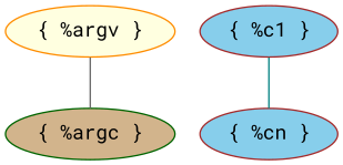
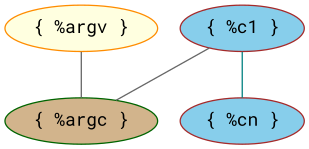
  graph {
    fontname="Roboto Mono"
    node [color=brown fillcolor=skyblue fontname="Roboto Mono" style=filled]
    edge [fontname="Roboto Mono"]
    "{ %argc }" [color=darkgreen fillcolor=tan]
    "{ %cn }"
    "{ %argv }" [color=darkorange fillcolor=lightyellow]
    "{ %c1 }"
    subgraph sub_1 {
      rank=same
      "{ %argc }"
      "{ %cn }"
    }
    subgraph sub_2 {
      rank=same
      "{ %argv }"
      "{ %c1 }"
    }
    "{ %argv }" -- "{ %argc }" [color=gray40]
    "{ %argv }" -- "{ %cn }" [style=invis]
    "{ %argv }" -- "{ %c1 }" [style=invis]
+   "{ %c1 }" -- "{ %argc }" [color=gray40]
    "{ %c1 }" -- "{ %cn }" [color=teal]
  }
